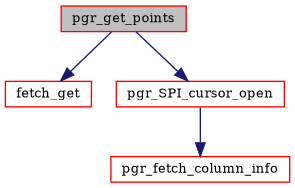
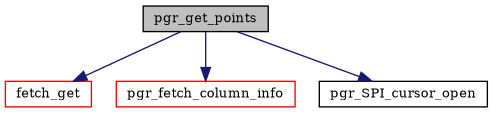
  digraph {
    fontname="DejaVu Serif"
    rankdir=TB
    node [color=black fillcolor=white fontname="DejaVu Serif" fontsize=10 shape=record style=filled]
    edge [color=midnightblue fontname="DejaVu Serif" fontsize=10 labelfontname=Helvetica labelfontsize=10 style=solid]
-   n1 [color=red fillcolor=grey75 fontcolor=black height=0.2 label=pgr_get_points width=0.4]
+   n1 [fillcolor=grey75 fontcolor=black height=0.2 label=pgr_get_points width=0.4]
    n2 [color=red height=0.2 label=fetch_get width=0.4]
    n3 [color=red height=0.2 label=pgr_fetch_column_info width=0.4]
-   n4 [color=red height=0.2 label=pgr_SPI_cursor_open width=0.4]
+   n4 [height=0.2 label=pgr_SPI_cursor_open width=0.4]
    n1 -> n2
-   n4 -> n3
+   n1 -> n3
    n1 -> n4
  }
